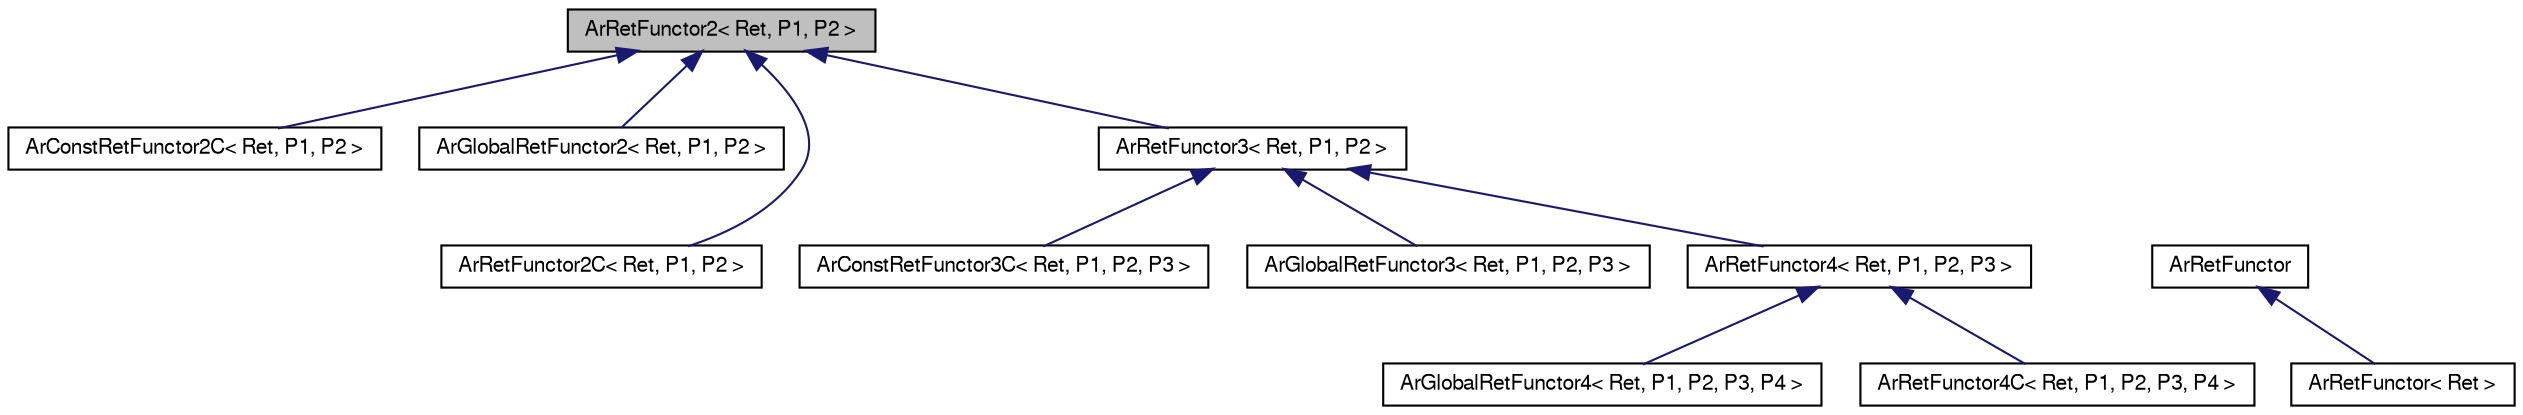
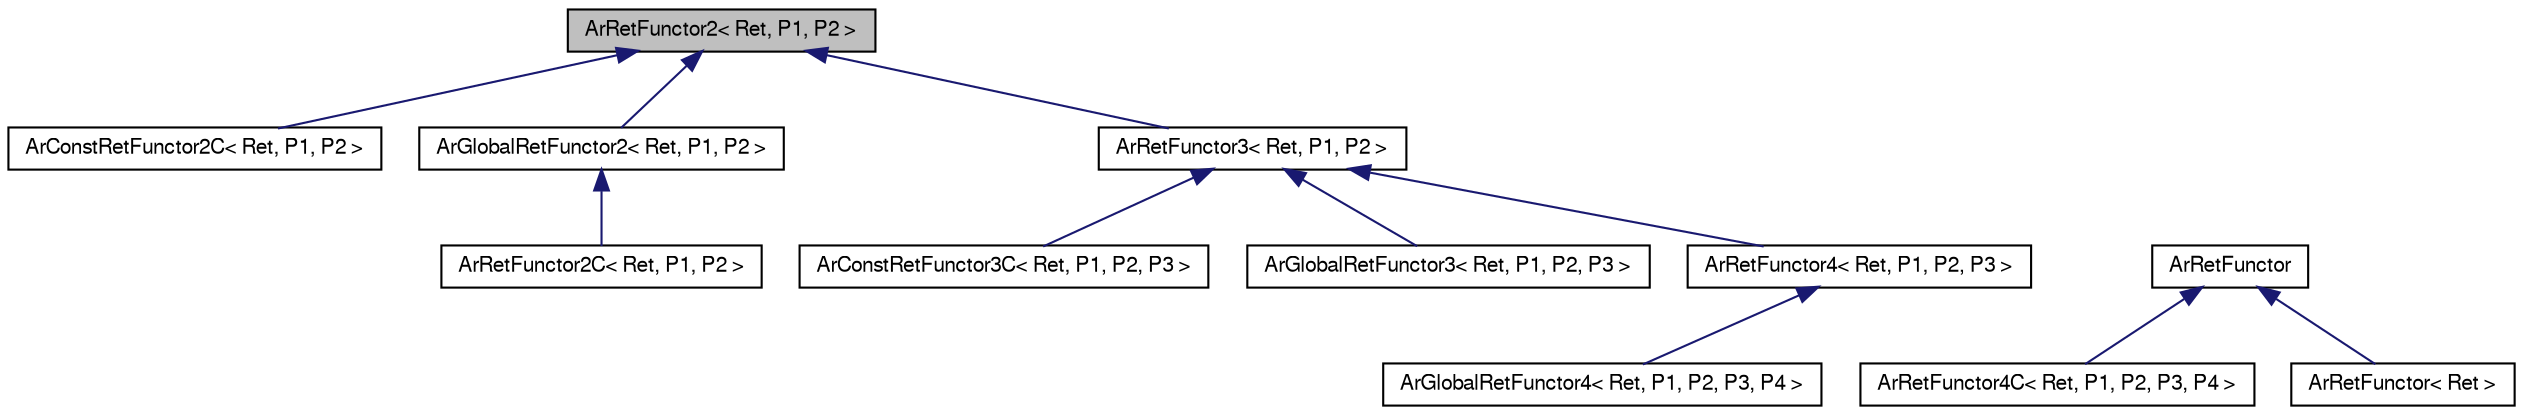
  digraph {
    rankdir=TB
    node [color=black fillcolor=white fontname=FreeSans fontsize=10 shape=record style=filled]
    edge [color=midnightblue dir=back fontname=FreeSans fontsize=10 labelfontname=FreeSans labelfontsize=10 style=solid]
    n1 [fillcolor=grey75 fontcolor=black height=0.2 label="ArRetFunctor2\< Ret, P1, P2 \>" width=0.4]
    n2 [height=0.2 label="ArConstRetFunctor2C\< Ret, P1, P2 \>" width=0.4]
    n3 [height=0.2 label="ArGlobalRetFunctor2\< Ret, P1, P2 \>" width=0.4]
    n4 [height=0.2 label="ArRetFunctor2C\< Ret, P1, P2 \>" width=0.4]
    n5 [height=0.2 label="ArRetFunctor3\< Ret, P1, P2 \>" width=0.4]
    n6 [height=0.2 label="ArConstRetFunctor3C\< Ret, P1, P2, P3 \>" width=0.4]
    n7 [height=0.2 label="ArGlobalRetFunctor3\< Ret, P1, P2, P3 \>" width=0.4]
    n8 [height=0.2 label="ArRetFunctor4\< Ret, P1, P2, P3 \>" width=0.4]
    n9 [height=0.2 label="ArRetFunctor\< Ret \>" width=0.4]
    n10 [height=0.2 label=ArRetFunctor width=0.4]
    n11 [height=0.2 label="ArGlobalRetFunctor4\< Ret, P1, P2, P3, P4 \>" width=0.4]
    n12 [height=0.2 label="ArRetFunctor4C\< Ret, P1, P2, P3, P4 \>" width=0.4]
    n1 -> n2
    n1 -> n3
-   n1 -> n4
+   n3 -> n4
    n1 -> n5
    n5 -> n6
    n5 -> n7
    n5 -> n8
    n8 -> n11
-   n8 -> n12
+   n10 -> n12
    n10 -> n9
  }
